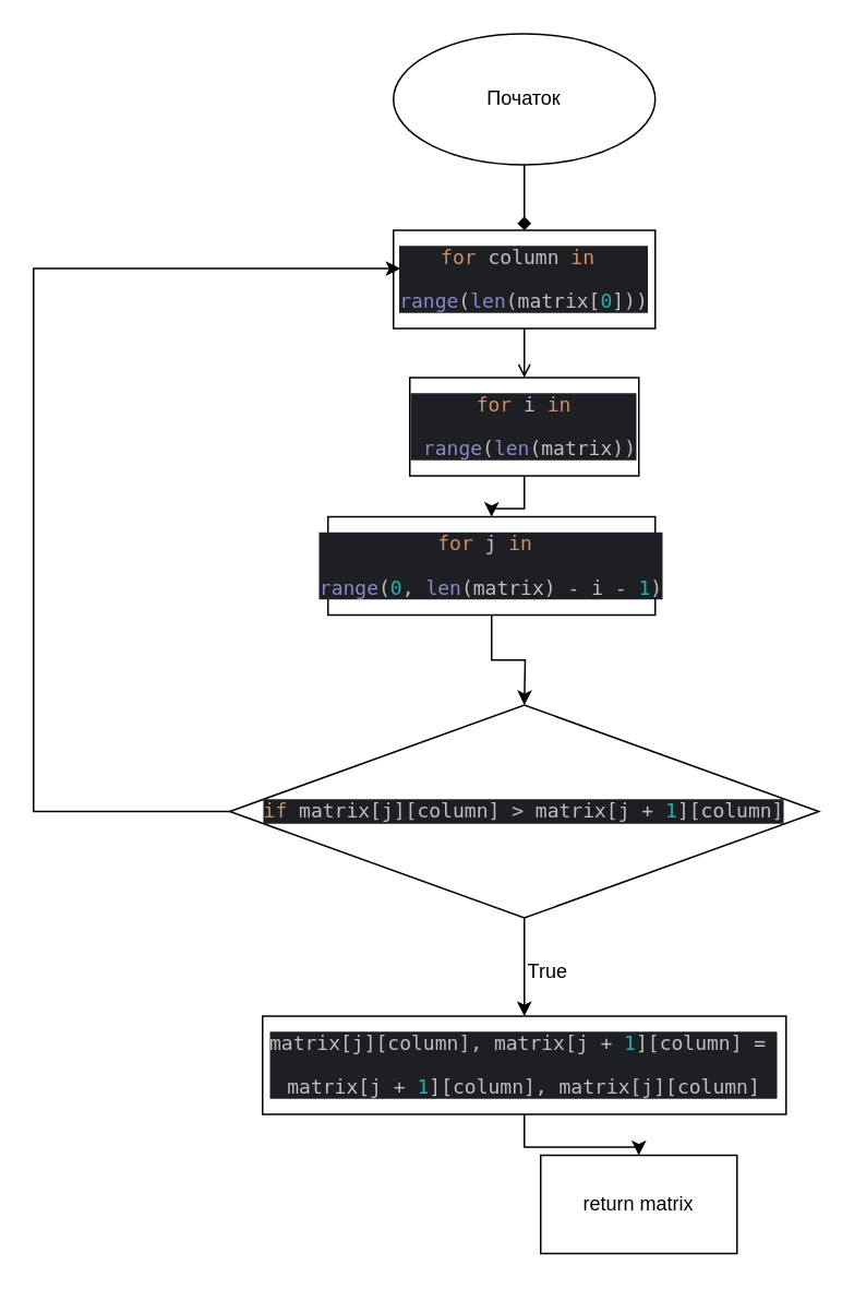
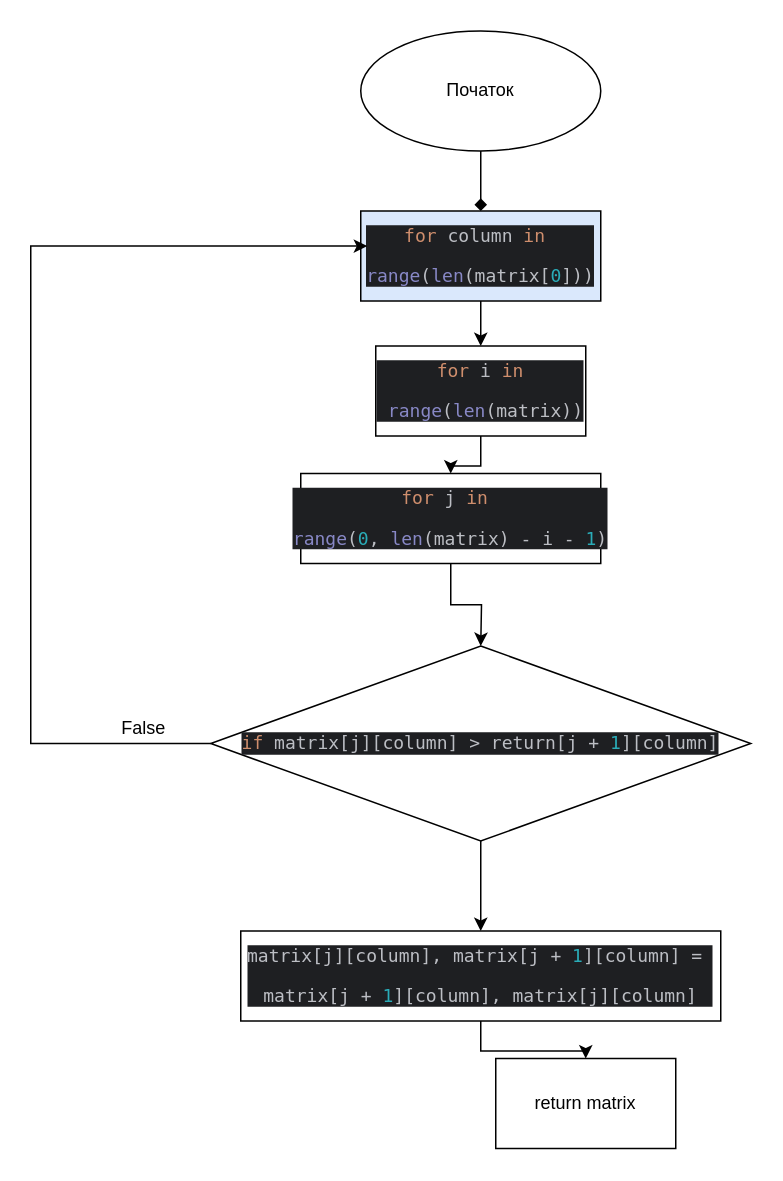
  <mxCell id="0" />
  <mxCell id="1" parent="0" />
  <mxCell id="2" value="" style="edgeStyle=orthogonalEdgeStyle;rounded=0;orthogonalLoop=1;jettySize=auto;html=1;endArrow=diamond;" edge="1" parent="1" source="3" target="5"><mxGeometry relative="1" as="geometry" /></mxCell>
  <mxCell id="3" value="Початок" style="ellipse;whiteSpace=wrap;html=1;" vertex="1" parent="1"><mxGeometry x="240" y="20" width="160" height="80" as="geometry" /></mxCell>
- <mxCell id="4" value="" style="edgeStyle=orthogonalEdgeStyle;rounded=0;orthogonalLoop=1;jettySize=auto;html=1;endArrow=open;" edge="1" parent="1" source="5" target="7"><mxGeometry relative="1" as="geometry" /></mxCell>
- <mxCell id="5" value="&lt;div style=&quot;background-color:#1e1f22;color:#bcbec4&quot;&gt;&lt;pre style=&quot;font-family:'JetBrains Mono',monospace;font-size:9,8pt;&quot;&gt;&lt;span style=&quot;color:#cf8e6d;&quot;&gt;for &lt;/span&gt;column &lt;span style=&quot;color:#cf8e6d;&quot;&gt;in &lt;/span&gt;&lt;/pre&gt;&lt;pre style=&quot;font-family:'JetBrains Mono',monospace;font-size:9,8pt;&quot;&gt;&lt;span style=&quot;color:#8888c6;&quot;&gt;range&lt;/span&gt;(&lt;span style=&quot;color:#8888c6;&quot;&gt;len&lt;/span&gt;(matrix[&lt;span style=&quot;color:#2aacb8;&quot;&gt;0&lt;/span&gt;]))&lt;/pre&gt;&lt;/div&gt;" style="whiteSpace=wrap;html=1;" vertex="1" parent="1"><mxGeometry x="240" y="140" width="160" height="60" as="geometry" /></mxCell>
+ <mxCell id="4" value="" style="edgeStyle=orthogonalEdgeStyle;rounded=0;orthogonalLoop=1;jettySize=auto;html=1;" edge="1" parent="1" source="5" target="7"><mxGeometry relative="1" as="geometry" /></mxCell>
+ <mxCell id="5" value="&lt;div style=&quot;background-color:#1e1f22;color:#bcbec4&quot;&gt;&lt;pre style=&quot;font-family:'JetBrains Mono',monospace;font-size:9,8pt;&quot;&gt;&lt;span style=&quot;color:#cf8e6d;&quot;&gt;for &lt;/span&gt;column &lt;span style=&quot;color:#cf8e6d;&quot;&gt;in &lt;/span&gt;&lt;/pre&gt;&lt;pre style=&quot;font-family:'JetBrains Mono',monospace;font-size:9,8pt;&quot;&gt;&lt;span style=&quot;color:#8888c6;&quot;&gt;range&lt;/span&gt;(&lt;span style=&quot;color:#8888c6;&quot;&gt;len&lt;/span&gt;(matrix[&lt;span style=&quot;color:#2aacb8;&quot;&gt;0&lt;/span&gt;]))&lt;/pre&gt;&lt;/div&gt;" style="whiteSpace=wrap;html=1;fillColor=#dae8fc;" vertex="1" parent="1"><mxGeometry x="240" y="140" width="160" height="60" as="geometry" /></mxCell>
  <mxCell id="6" value="" style="edgeStyle=orthogonalEdgeStyle;rounded=0;orthogonalLoop=1;jettySize=auto;html=1;" edge="1" parent="1" source="7" target="9"><mxGeometry relative="1" as="geometry" /></mxCell>
  <mxCell id="7" value="&lt;div style=&quot;background-color:#1e1f22;color:#bcbec4&quot;&gt;&lt;pre style=&quot;font-family:'JetBrains Mono',monospace;font-size:9,8pt;&quot;&gt;&lt;span style=&quot;color:#cf8e6d;&quot;&gt;for &lt;/span&gt;i &lt;span style=&quot;color:#cf8e6d;&quot;&gt;in&lt;/span&gt;&lt;/pre&gt;&lt;pre style=&quot;font-family:'JetBrains Mono',monospace;font-size:9,8pt;&quot;&gt;&lt;span style=&quot;color:#cf8e6d;&quot;&gt; &lt;/span&gt;&lt;span style=&quot;color:#8888c6;&quot;&gt;range&lt;/span&gt;(&lt;span style=&quot;color:#8888c6;&quot;&gt;len&lt;/span&gt;(matrix))&lt;/pre&gt;&lt;/div&gt;" style="whiteSpace=wrap;html=1;" vertex="1" parent="1"><mxGeometry x="250" y="230" width="140" height="60" as="geometry" /></mxCell>
  <mxCell id="8" value="" style="edgeStyle=orthogonalEdgeStyle;rounded=0;orthogonalLoop=1;jettySize=auto;html=1;" edge="1" parent="1" source="9"><mxGeometry relative="1" as="geometry"><mxPoint x="320" y="430" as="targetPoint" /></mxGeometry></mxCell>
  <mxCell id="9" value="&lt;div style=&quot;background-color:#1e1f22;color:#bcbec4&quot;&gt;&lt;pre style=&quot;font-family:'JetBrains Mono',monospace;font-size:9,8pt;&quot;&gt;&lt;span style=&quot;color:#cf8e6d;&quot;&gt;for &lt;/span&gt;j &lt;span style=&quot;color:#cf8e6d;&quot;&gt;in &lt;/span&gt;&lt;/pre&gt;&lt;pre style=&quot;font-family:'JetBrains Mono',monospace;font-size:9,8pt;&quot;&gt;&lt;span style=&quot;color:#8888c6;&quot;&gt;range&lt;/span&gt;(&lt;span style=&quot;color:#2aacb8;&quot;&gt;0&lt;/span&gt;, &lt;span style=&quot;color:#8888c6;&quot;&gt;len&lt;/span&gt;(matrix) - i - &lt;span style=&quot;color:#2aacb8;&quot;&gt;1&lt;/span&gt;)&lt;/pre&gt;&lt;/div&gt;" style="whiteSpace=wrap;html=1;" vertex="1" parent="1"><mxGeometry x="200" y="315" width="200" height="60" as="geometry" /></mxCell>
  <mxCell id="10" value="" style="edgeStyle=orthogonalEdgeStyle;rounded=0;orthogonalLoop=1;jettySize=auto;html=1;" edge="1" parent="1" source="11" target="14"><mxGeometry relative="1" as="geometry" /></mxCell>
- <mxCell id="11" value="&lt;div style=&quot;background-color:#1e1f22;color:#bcbec4&quot;&gt;&lt;pre style=&quot;font-family:'JetBrains Mono',monospace;font-size:9,8pt;&quot;&gt;&lt;span style=&quot;color:#cf8e6d;&quot;&gt;if &lt;/span&gt;matrix[j][column] &amp;gt; matrix[j + &lt;span style=&quot;color:#2aacb8;&quot;&gt;1&lt;/span&gt;][column]&lt;/pre&gt;&lt;/div&gt;" style="rhombus;whiteSpace=wrap;html=1;" vertex="1" parent="1"><mxGeometry x="140" y="430" width="360" height="130" as="geometry" /></mxCell>
+ <mxCell id="11" value="&lt;div style=&quot;background-color:#1e1f22;color:#bcbec4&quot;&gt;&lt;pre style=&quot;font-family:'JetBrains Mono',monospace;font-size:9,8pt;&quot;&gt;&lt;span style=&quot;color:#cf8e6d;&quot;&gt;if &lt;/span&gt;matrix[j][column] &amp;gt; return[j + &lt;span style=&quot;color:#2aacb8;&quot;&gt;1&lt;/span&gt;][column]&lt;/pre&gt;&lt;/div&gt;" style="rhombus;whiteSpace=wrap;html=1;" vertex="1" parent="1"><mxGeometry x="140" y="430" width="360" height="130" as="geometry" /></mxCell>
  <mxCell id="12" style="edgeStyle=orthogonalEdgeStyle;rounded=0;orthogonalLoop=1;jettySize=auto;html=1;exitX=0;exitY=0.5;exitDx=0;exitDy=0;entryX=0.027;entryY=0.39;entryDx=0;entryDy=0;entryPerimeter=0;" edge="1" parent="1" source="11" target="5"><mxGeometry relative="1" as="geometry"><mxPoint x="230" y="170" as="targetPoint" /><mxPoint x="100" y="660" as="sourcePoint" /><Array as="points"><mxPoint x="20" y="495" /><mxPoint x="20" y="163" /></Array></mxGeometry></mxCell>
  <mxCell id="13" value="" style="edgeStyle=orthogonalEdgeStyle;rounded=0;orthogonalLoop=1;jettySize=auto;html=1;" edge="1" parent="1" source="14" target="17"><mxGeometry relative="1" as="geometry" /></mxCell>
  <mxCell id="14" value="&lt;div style=&quot;background-color:#1e1f22;color:#bcbec4&quot;&gt;&lt;pre style=&quot;font-family:'JetBrains Mono',monospace;font-size:9,8pt;&quot;&gt;matrix[j][column], matrix[j + &lt;span style=&quot;color:#2aacb8;&quot;&gt;1&lt;/span&gt;][column] = &lt;/pre&gt;&lt;pre style=&quot;font-family:'JetBrains Mono',monospace;font-size:9,8pt;&quot;&gt;matrix[j + &lt;span style=&quot;color:#2aacb8;&quot;&gt;1&lt;/span&gt;][column], matrix[j][column]&lt;/pre&gt;&lt;/div&gt;" style="whiteSpace=wrap;html=1;" vertex="1" parent="1"><mxGeometry x="160" y="620" width="320" height="60" as="geometry" /></mxCell>
- <mxCell id="15" value="True" style="text;html=1;align=center;verticalAlign=middle;resizable=0;points=[];autosize=1;strokeColor=none;fillColor=none;" vertex="1" parent="1"><mxGeometry x="309" y="578" width="50" height="30" as="geometry" /></mxCell>
+ <mxCell id="16" value="False" style="text;html=1;align=center;verticalAlign=middle;resizable=0;points=[];autosize=1;strokeColor=none;fillColor=none;" vertex="1" parent="1"><mxGeometry x="70" y="470" width="50" height="30" as="geometry" /></mxCell>
  <mxCell id="17" value="return matrix" style="whiteSpace=wrap;html=1;" vertex="1" parent="1"><mxGeometry x="330" y="705" width="120" height="60" as="geometry" /></mxCell>
